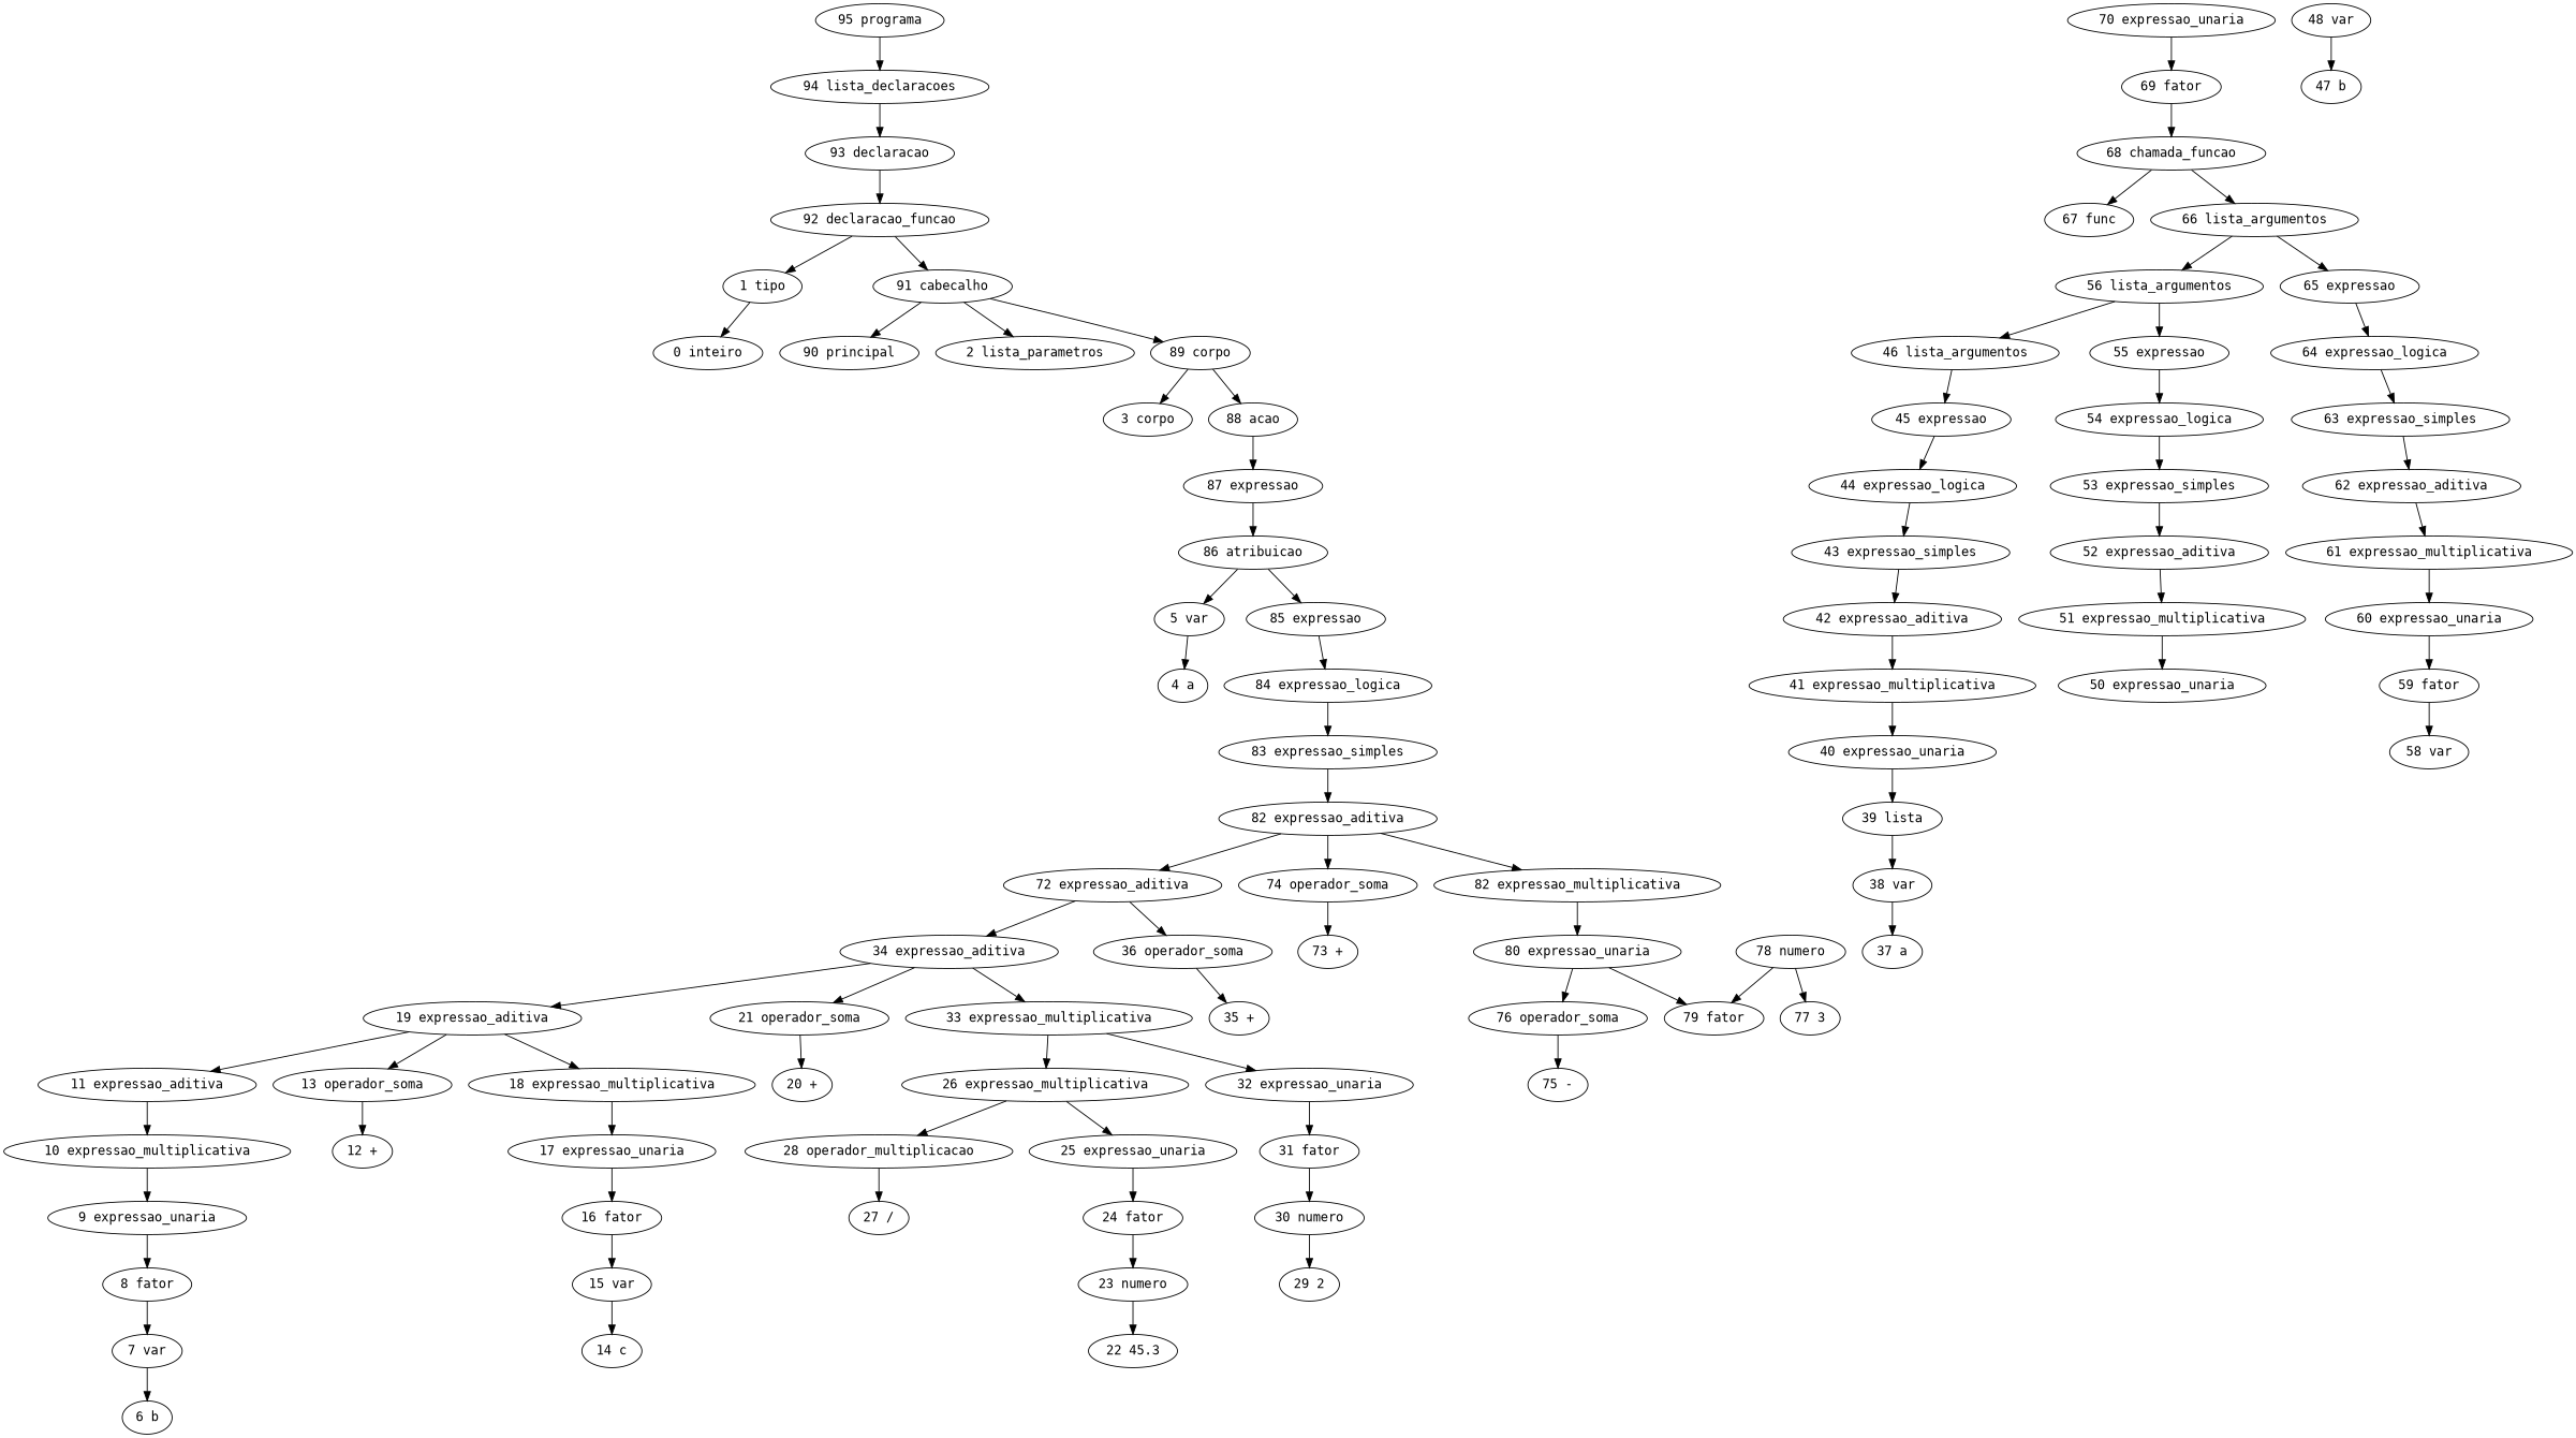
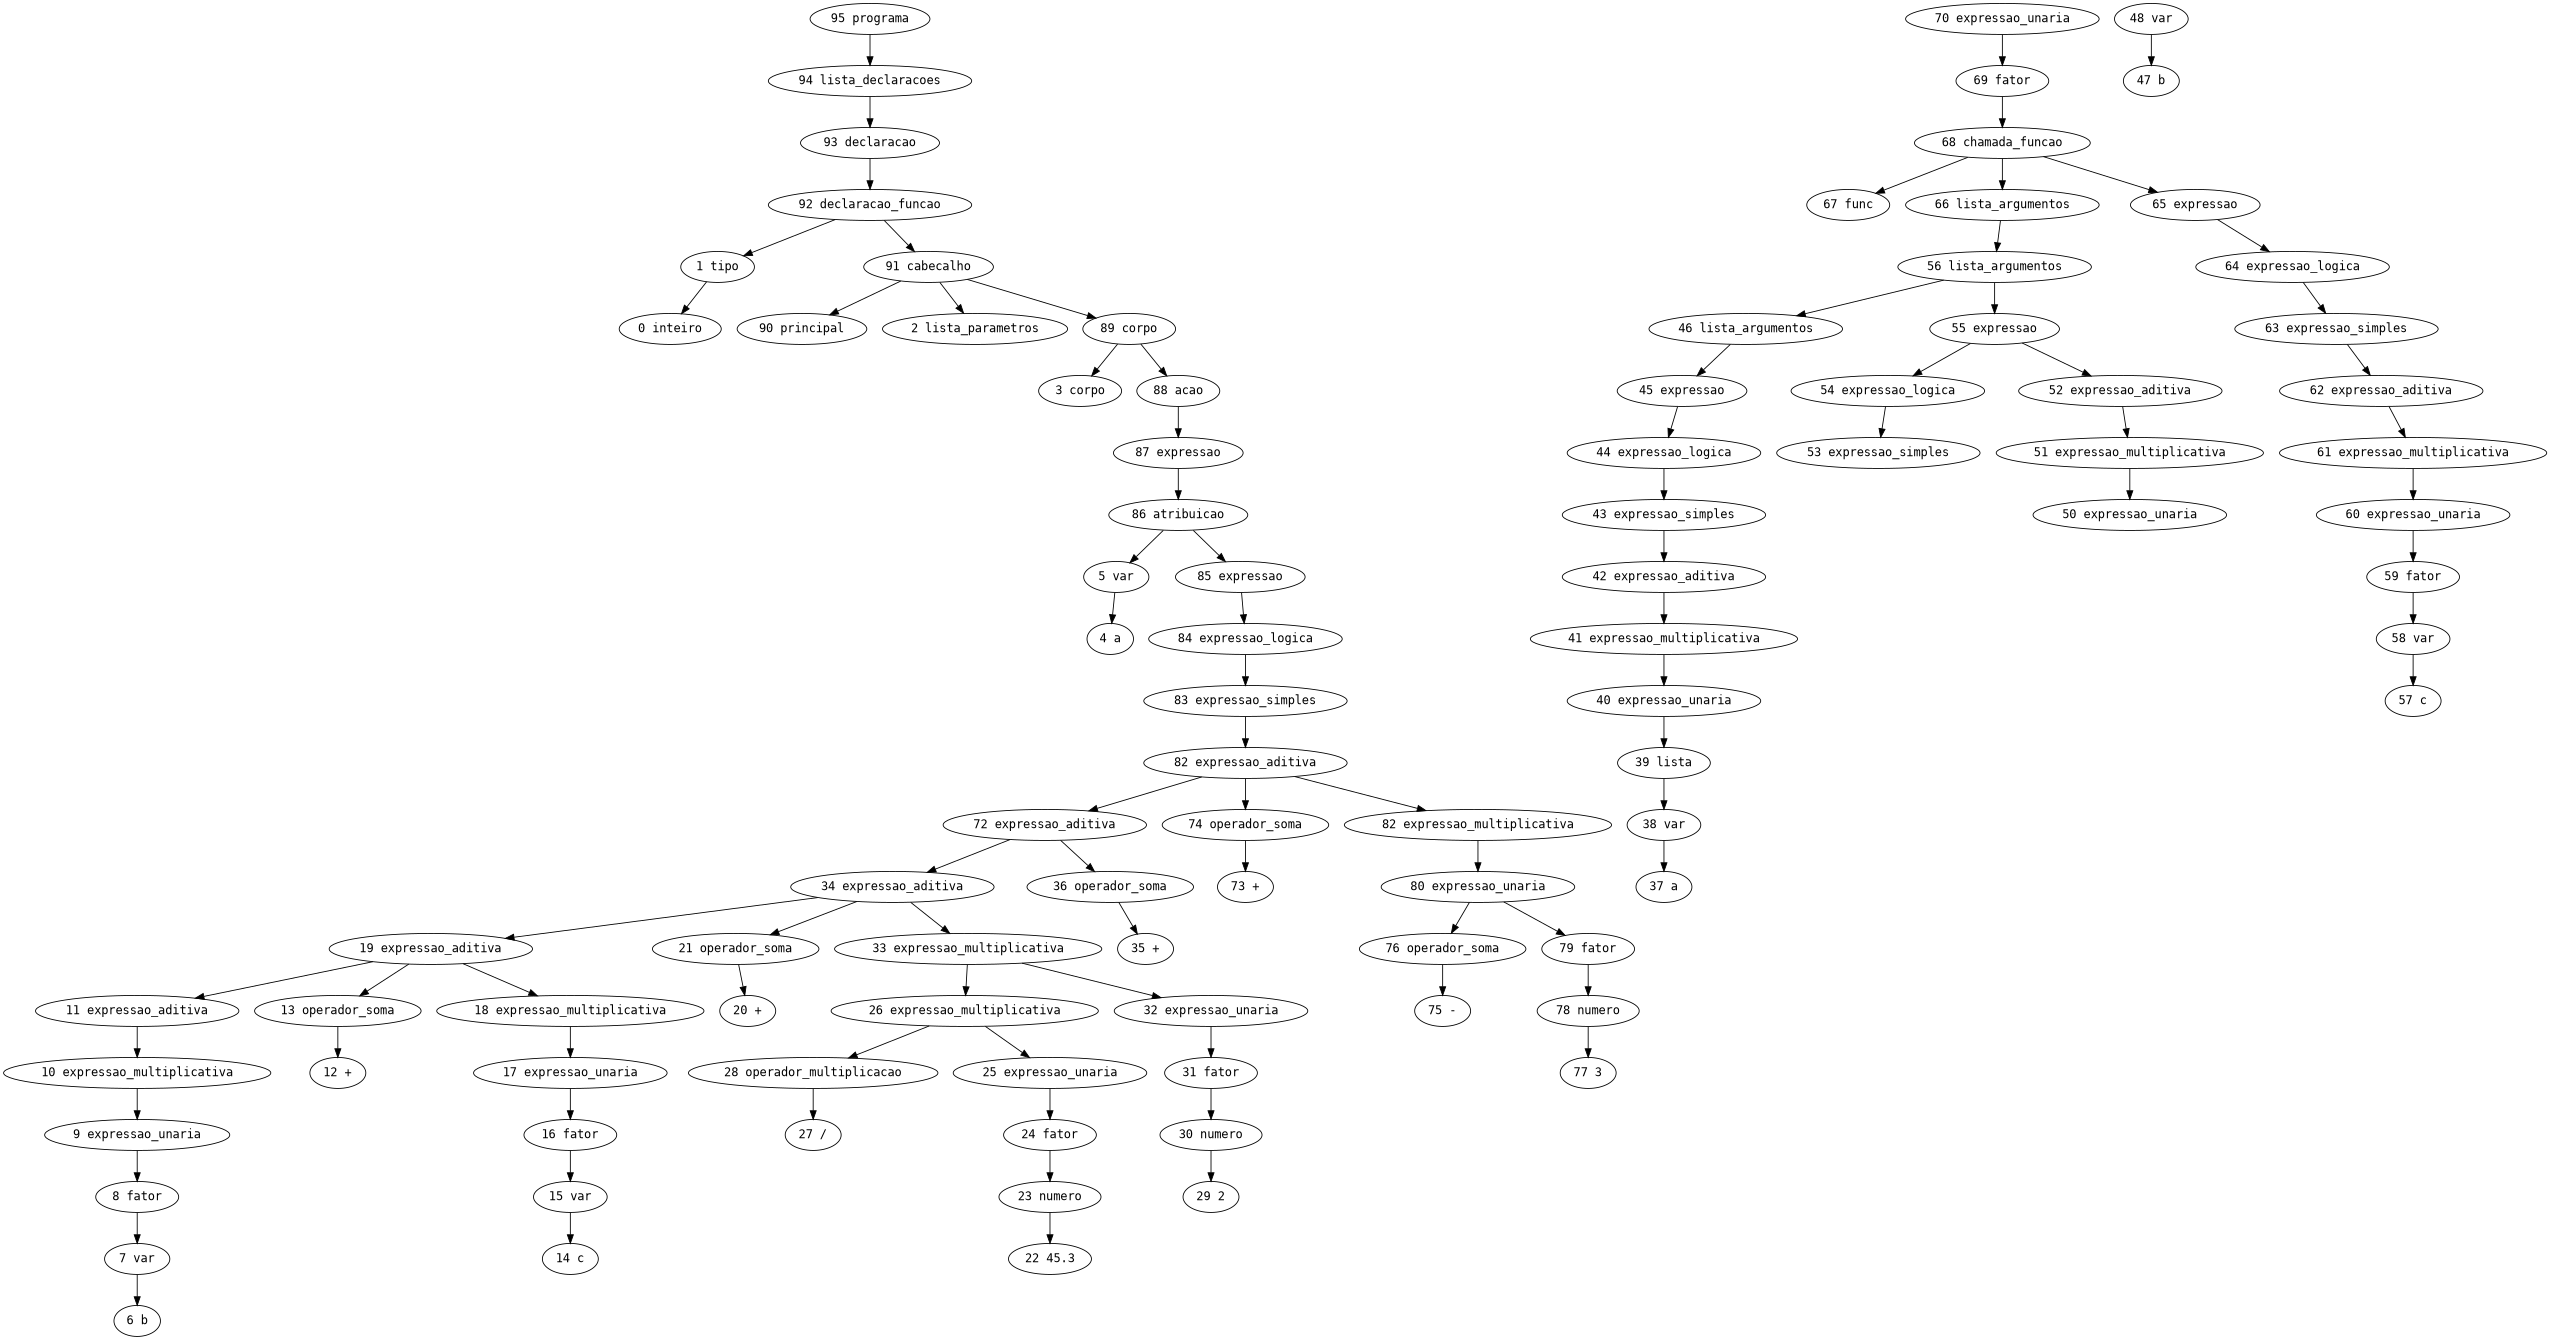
  digraph {
    fontname="DejaVu Sans Mono"
    node [fontname="DejaVu Sans Mono"]
    edge [fontname="DejaVu Sans Mono"]
    "95 programa"
    "94 lista_declaracoes"
    "93 declaracao"
    "92 declaracao_funcao"
    "1 tipo"
    "91 cabecalho"
    "0 inteiro"
    "90 principal"
    "2 lista_parametros"
    "89 corpo"
    "3 corpo"
    "88 acao"
    "87 expressao"
    "86 atribuicao"
    "5 var"
    "85 expressao"
    "4 a"
    "84 expressao_logica"
    "83 expressao_simples"
    "82 expressao_aditiva"
    "72 expressao_aditiva"
    "74 operador_soma"
    n23 [label="82 expressao_multiplicativa"]
    "34 expressao_aditiva"
    "36 operador_soma"
    "73 +"
    "80 expressao_unaria"
    "19 expressao_aditiva"
    "21 operador_soma"
    "33 expressao_multiplicativa"
    "35 +"
    "11 expressao_aditiva"
    "13 operador_soma"
    "18 expressao_multiplicativa"
    "20 +"
    "26 expressao_multiplicativa"
    "32 expressao_unaria"
    "10 expressao_multiplicativa"
    "12 +"
    "17 expressao_unaria"
    "9 expressao_unaria"
    "8 fator"
    "7 var"
    "6 b"
    "16 fator"
    "15 var"
    "14 c"
    "28 operador_multiplicacao"
    "25 expressao_unaria"
    "27 /"
    "31 fator"
    "24 fator"
    "23 numero"
    "22 45.3"
    "30 numero"
    "29 2"
    "70 expressao_unaria"
    "69 fator"
    "68 chamada_funcao"
    "67 func"
    "66 lista_argumentos"
    "56 lista_argumentos"
    "65 expressao"
    "46 lista_argumentos"
    "55 expressao"
    "64 expressao_logica"
    "45 expressao"
    "54 expressao_logica"
    "44 expressao_logica"
    "43 expressao_simples"
    "42 expressao_aditiva"
    "41 expressao_multiplicativa"
    "40 expressao_unaria"
    n74 [label="39 lista"]
    "38 var"
    "37 a"
    "53 expressao_simples"
    "52 expressao_aditiva"
    "51 expressao_multiplicativa"
    "50 expressao_unaria"
    "48 var"
    "47 b"
    "63 expressao_simples"
    "62 expressao_aditiva"
    "61 expressao_multiplicativa"
    "60 expressao_unaria"
    "59 fator"
    "58 var"
+   "57 c"
    "76 operador_soma"
    "79 fator"
    "75 -"
    "78 numero"
    "77 3"
    "95 programa" -> "94 lista_declaracoes"
    "94 lista_declaracoes" -> "93 declaracao"
    "93 declaracao" -> "92 declaracao_funcao"
    "92 declaracao_funcao" -> "1 tipo"
    "92 declaracao_funcao" -> "91 cabecalho"
    "1 tipo" -> "0 inteiro"
    "91 cabecalho" -> "90 principal"
    "91 cabecalho" -> "2 lista_parametros"
    "91 cabecalho" -> "89 corpo"
    "89 corpo" -> "3 corpo"
    "89 corpo" -> "88 acao"
    "88 acao" -> "87 expressao"
    "87 expressao" -> "86 atribuicao"
    "86 atribuicao" -> "5 var"
    "86 atribuicao" -> "85 expressao"
    "5 var" -> "4 a"
    "85 expressao" -> "84 expressao_logica"
    "84 expressao_logica" -> "83 expressao_simples"
    "83 expressao_simples" -> "82 expressao_aditiva"
    "82 expressao_aditiva" -> "72 expressao_aditiva"
    "82 expressao_aditiva" -> "74 operador_soma"
    "82 expressao_aditiva" -> n23
    "72 expressao_aditiva" -> "34 expressao_aditiva"
    "72 expressao_aditiva" -> "36 operador_soma"
    "74 operador_soma" -> "73 +"
    n23 -> "80 expressao_unaria"
    "34 expressao_aditiva" -> "19 expressao_aditiva"
    "34 expressao_aditiva" -> "21 operador_soma"
    "34 expressao_aditiva" -> "33 expressao_multiplicativa"
    "36 operador_soma" -> "35 +"
    "80 expressao_unaria" -> "76 operador_soma"
    "80 expressao_unaria" -> "79 fator"
    "19 expressao_aditiva" -> "11 expressao_aditiva"
    "19 expressao_aditiva" -> "13 operador_soma"
    "19 expressao_aditiva" -> "18 expressao_multiplicativa"
    "21 operador_soma" -> "20 +"
    "33 expressao_multiplicativa" -> "26 expressao_multiplicativa"
    "33 expressao_multiplicativa" -> "32 expressao_unaria"
    "11 expressao_aditiva" -> "10 expressao_multiplicativa"
    "13 operador_soma" -> "12 +"
    "18 expressao_multiplicativa" -> "17 expressao_unaria"
    "26 expressao_multiplicativa" -> "28 operador_multiplicacao"
    "26 expressao_multiplicativa" -> "25 expressao_unaria"
    "32 expressao_unaria" -> "31 fator"
    "10 expressao_multiplicativa" -> "9 expressao_unaria"
    "17 expressao_unaria" -> "16 fator"
    "9 expressao_unaria" -> "8 fator"
    "8 fator" -> "7 var"
    "7 var" -> "6 b"
    "16 fator" -> "15 var"
    "15 var" -> "14 c"
    "28 operador_multiplicacao" -> "27 /"
    "25 expressao_unaria" -> "24 fator"
    "31 fator" -> "30 numero"
    "24 fator" -> "23 numero"
    "23 numero" -> "22 45.3"
    "30 numero" -> "29 2"
    "70 expressao_unaria" -> "69 fator"
    "69 fator" -> "68 chamada_funcao"
    "68 chamada_funcao" -> "67 func"
    "68 chamada_funcao" -> "66 lista_argumentos"
    "66 lista_argumentos" -> "56 lista_argumentos"
-   "66 lista_argumentos" -> "65 expressao"
+   "68 chamada_funcao" -> "65 expressao"
    "56 lista_argumentos" -> "46 lista_argumentos"
    "56 lista_argumentos" -> "55 expressao"
    "65 expressao" -> "64 expressao_logica"
    "46 lista_argumentos" -> "45 expressao"
    "55 expressao" -> "54 expressao_logica"
    "64 expressao_logica" -> "63 expressao_simples"
    "45 expressao" -> "44 expressao_logica"
    "54 expressao_logica" -> "53 expressao_simples"
    "44 expressao_logica" -> "43 expressao_simples"
    "43 expressao_simples" -> "42 expressao_aditiva"
    "42 expressao_aditiva" -> "41 expressao_multiplicativa"
    "41 expressao_multiplicativa" -> "40 expressao_unaria"
    "40 expressao_unaria" -> n74
    n74 -> "38 var"
    "38 var" -> "37 a"
-   "53 expressao_simples" -> "52 expressao_aditiva"
+   "55 expressao" -> "52 expressao_aditiva"
    "52 expressao_aditiva" -> "51 expressao_multiplicativa"
    "51 expressao_multiplicativa" -> "50 expressao_unaria"
    "48 var" -> "47 b"
    "63 expressao_simples" -> "62 expressao_aditiva"
    "62 expressao_aditiva" -> "61 expressao_multiplicativa"
    "61 expressao_multiplicativa" -> "60 expressao_unaria"
    "60 expressao_unaria" -> "59 fator"
    "59 fator" -> "58 var"
+   "58 var" -> "57 c"
    "76 operador_soma" -> "75 -"
-   "78 numero" -> "79 fator"
+   "79 fator" -> "78 numero"
    "78 numero" -> "77 3"
  }
